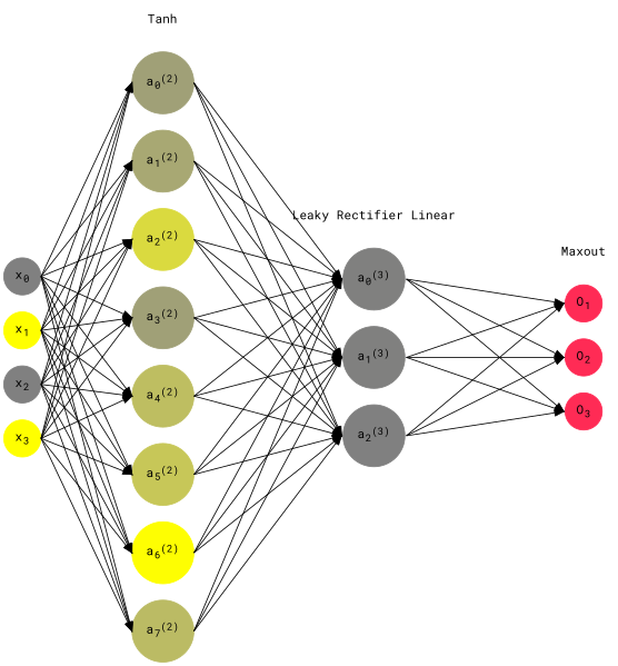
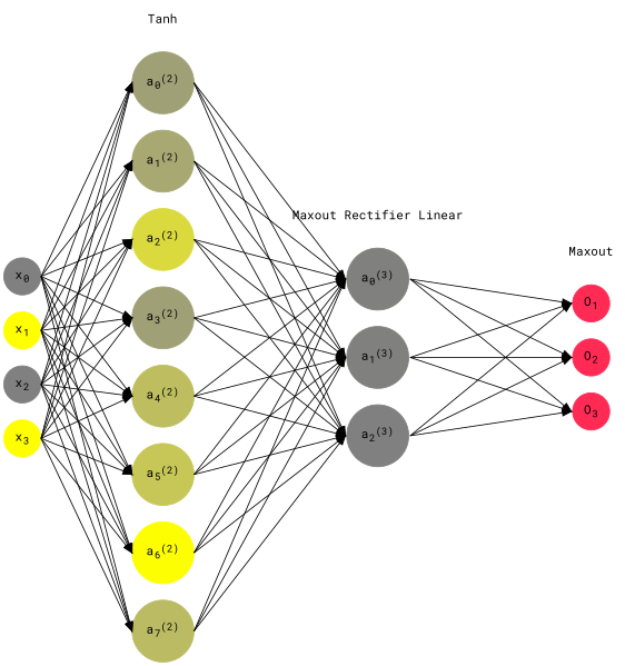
  digraph {
    rankdir=LR
    ranksep=1.4
    splines=false
    fontname="Roboto Mono"
    node [shape=circle style=filled fontname="Roboto Mono"]
    edge [headport=w style=solid tailport=e fontname="Roboto Mono"]
    n1 [color="0.1667, 0.0, 0.5" fillcolor="0.1667, 0.0, 0.5" label=<x<sub>0</sub>>]
    n2 [color="0.1667, 1.0, 1.0" fillcolor="0.1667, 1.0, 1.0" label=<x<sub>1</sub>>]
    n3 [color="0.1667, 0.0, 0.5" fillcolor="0.1667, 0.0, 0.5" label=<x<sub>2</sub>>]
    n4 [color="0.1667, 1.0, 1.0" fillcolor="0.1667, 1.0, 1.0" label=<x<sub>3</sub>>]
    n5 [color="0.1667, 0.253993, 0.626996" fillcolor="0.1667, 0.253993, 0.626996" label=<a<sub>0</sub><sup>(2)</sup>>]
    n6 [color="0.1667, 0.313934, 0.656967" fillcolor="0.1667, 0.313934, 0.656967" label=<a<sub>1</sub><sup>(2)</sup>>]
    n7 [color="0.1667, 0.709943, 0.854972" fillcolor="0.1667, 0.709943, 0.854972" label=<a<sub>2</sub><sup>(2)</sup>>]
    n8 [color="0.1667, 0.257815, 0.628907" fillcolor="0.1667, 0.257815, 0.628907" label=<a<sub>3</sub><sup>(2)</sup>>]
    n9 [color="0.1667, 0.487539, 0.743770" fillcolor="0.1667, 0.487539, 0.743770" label=<a<sub>4</sub><sup>(2)</sup>>]
    n10 [color="0.1667, 0.556615, 0.778308" fillcolor="0.1667, 0.556615, 0.778308" label=<a<sub>5</sub><sup>(2)</sup>>]
    n11 [color="0.1667, 0.988866, 0.994433" fillcolor="0.1667, 0.988866, 0.994433" label=<a<sub>6</sub><sup>(2)</sup>>]
    n12 [color="0.1667, 0.463863, 0.731931" fillcolor="0.1667, 0.463863, 0.731931" label=<a<sub>7</sub><sup>(2)</sup>>]
    n13 [color="0.1667, 0.000554, 0.500277" fillcolor="0.1667, 0.000554, 0.500277" label=<a<sub>0</sub><sup>(3)</sup>>]
    n14 [color="0.1667, 0.000446, 0.500223" fillcolor="0.1667, 0.000446, 0.500223" label=<a<sub>1</sub><sup>(3)</sup>>]
    n15 [color="0.1667, 0.000123, 0.500062" fillcolor="0.1667, 0.000123, 0.500062" label=<a<sub>2</sub><sup>(3)</sup>>]
    n16 [color="0.9667, 0.83, 1.0" fillcolor="0.9667, 0.83, 1.0" label=<O<sub>1</sub>>]
    n17 [color="0.9667, 0.83, 1.0" fillcolor="0.9667, 0.83, 1.0" label=<O<sub>2</sub>>]
    n18 [color="0.9667, 0.83, 1.0" fillcolor="0.9667, 0.83, 1.0" label=<O<sub>3</sub>>]
    n19 [label=Tanh shape=plaintext style=""]
-   n20 [label="Leaky Rectifier Linear" shape=plaintext style=""]
+   n20 [label="Maxout Rectifier Linear" shape=plaintext style=""]
    n21 [label=Maxout shape=plaintext style=""]
    subgraph sub_1 {
      n1
    }
    subgraph sub_2 {
      n2
    }
    subgraph sub_3 {
      n3
    }
    subgraph sub_4 {
      n4
    }
    subgraph sub_5 {
      n5
    }
    subgraph sub_6 {
      n6
    }
    subgraph sub_7 {
      n7
    }
    subgraph sub_8 {
      n8
    }
    subgraph sub_9 {
      n9
    }
    subgraph sub_10 {
      n10
    }
    subgraph sub_11 {
      n11
    }
    subgraph sub_12 {
      n12
    }
    subgraph sub_13 {
      n13
    }
    subgraph sub_14 {
      n14
    }
    subgraph sub_15 {
      n15
    }
    subgraph sub_16 {
      n16
    }
    subgraph sub_17 {
      n17
    }
    subgraph sub_18 {
      n18
    }
    subgraph sub_19 {
      rank=same
      n1
      n2
      n3
      n4
    }
    subgraph sub_20 {
      rank=same
      n5
      n6
      n7
      n8
      n9
      n10
      n11
      n12
    }
    subgraph sub_21 {
      rank=same
      n13
      n14
      n15
    }
    subgraph sub_22 {
      rank=same
      n16
      n17
      n18
    }
    subgraph sub_23 {
      rank=same
      n5
      n19
    }
    subgraph sub_24 {
      rank=same
      n13
      n20
    }
    subgraph sub_25 {
      rank=same
      n16
      n21
    }
    n1 -> n2 [style=invis]
    n1 -> n5
    n1 -> n6
    n1 -> n7
    n1 -> n8
    n1 -> n9
    n1 -> n10
    n1 -> n11
    n1 -> n12
    n2 -> n3 [style=invis]
    n2 -> n5
    n2 -> n6
    n2 -> n7
    n2 -> n8
    n2 -> n9
    n2 -> n10
    n2 -> n11
    n2 -> n12
    n3 -> n4 [style=invis]
    n3 -> n5
    n3 -> n6
    n3 -> n7
    n3 -> n8
    n3 -> n9
    n3 -> n10
    n3 -> n11
    n3 -> n12
    n4 -> n5
    n4 -> n6
    n4 -> n7
    n4 -> n8
    n4 -> n9
    n4 -> n10
    n4 -> n11
    n4 -> n12
    n5 -> n6 [style=invis]
    n5 -> n13
    n5 -> n14
    n5 -> n15
    n6 -> n7 [style=invis]
    n6 -> n13
    n6 -> n14
    n6 -> n15
    n7 -> n8 [style=invis]
    n7 -> n13
    n7 -> n14
    n7 -> n15
    n8 -> n9 [style=invis]
    n8 -> n13
    n8 -> n14
    n8 -> n15
    n9 -> n10 [style=invis]
    n9 -> n13
    n9 -> n14
    n9 -> n15
    n10 -> n11 [style=invis]
    n10 -> n13
    n10 -> n14
    n10 -> n15
    n11 -> n12 [style=invis]
    n11 -> n13
    n11 -> n14
    n11 -> n15
    n12 -> n13
    n12 -> n14
    n12 -> n15
    n13 -> n14 [style=invis]
    n13 -> n16
    n13 -> n17
    n13 -> n18
    n14 -> n15 [style=invis]
    n14 -> n16
    n14 -> n17
    n14 -> n18
    n15 -> n16
    n15 -> n17
    n15 -> n18
    n16 -> n17 [style=invis]
    n17 -> n18 [style=invis]
    n19 -> n5 [style=invis]
    n20 -> n13 [style=invis]
    n21 -> n16 [style=invis]
  }
